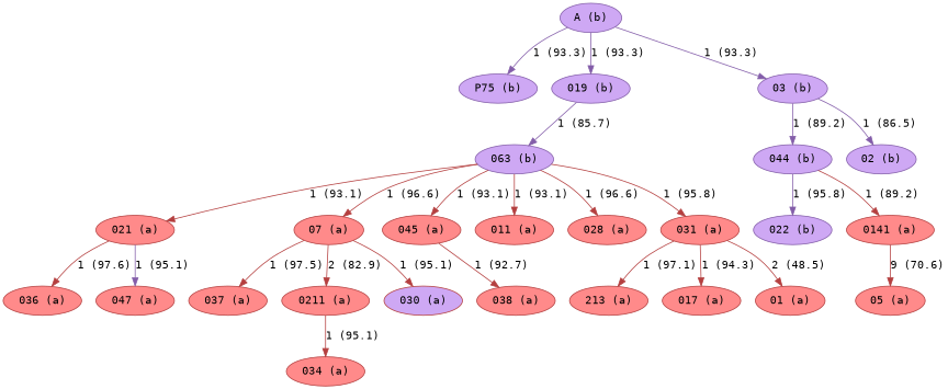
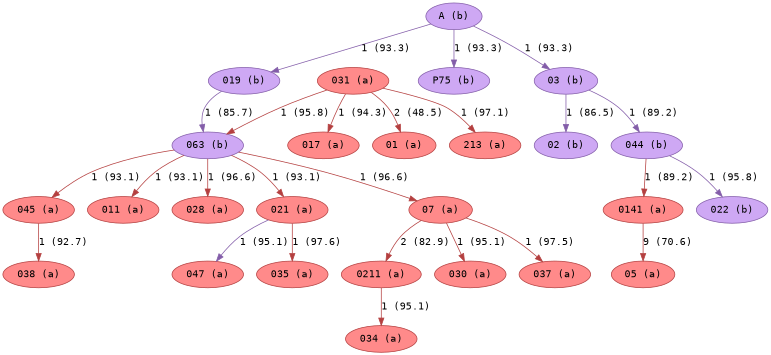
  strict digraph {
    fontname="DejaVu Sans Mono"
    node [color="#b43f3f" fillcolor="#FF8A8A" fontname="DejaVu Sans Mono" style=filled]
    edge [color="#b43f3f" fontname="DejaVu Sans Mono"]
    n1 [label="213 (a)"]
    "021 (a)"
-   "036 (a)"
+   "036 (a)" [label="035 (a)"]
    "047 (a)"
    "07 (a)"
    "037 (a)"
    "0211 (a)"
-   "030 (a)" [fillcolor="#CEA8F4"]
+   "030 (a)"
    "034 (a)"
    "022 (b)" [color="#835da9" fillcolor="#CEA8F4"]
    "0141 (a)"
    "05 (a)"
    "044 (b)" [color="#835da9" fillcolor="#CEA8F4"]
    "A (b)" [color="#835da9" fillcolor="#CEA8F4"]
    "P75 (b)" [color="#835da9" fillcolor="#CEA8F4"]
    "019 (b)" [color="#835da9" fillcolor="#CEA8F4"]
    "03 (b)" [color="#835da9" fillcolor="#CEA8F4"]
    "063 (b)" [color="#835da9" fillcolor="#CEA8F4"]
    "02 (b)" [color="#835da9" fillcolor="#CEA8F4"]
    "045 (a)"
    "038 (a)"
    "011 (a)"
    "028 (a)"
    "031 (a)"
    "017 (a)"
    "01 (a)"
    "021 (a)" -> "036 (a)" [label="1 (97.6)"]
    "021 (a)" -> "047 (a)" [color="#835da9" label="1 (95.1)"]
    "07 (a)" -> "037 (a)" [label="1 (97.5)"]
    "07 (a)" -> "0211 (a)" [label="2 (82.9)"]
    "07 (a)" -> "030 (a)" [label="1 (95.1)"]
    "0211 (a)" -> "034 (a)" [label="1 (95.1)"]
    "0141 (a)" -> "05 (a)" [label="9 (70.6)"]
    "044 (b)" -> "022 (b)" [color="#835da9" label="1 (95.8)"]
    "044 (b)" -> "0141 (a)" [label="1 (89.2)"]
    "A (b)" -> "P75 (b)" [color="#835da9" label="1 (93.3)"]
    "A (b)" -> "019 (b)" [color="#835da9" label="1 (93.3)"]
    "A (b)" -> "03 (b)" [color="#835da9" label="1 (93.3)"]
    "019 (b)" -> "063 (b)" [color="#835da9" label="1 (85.7)"]
    "03 (b)" -> "044 (b)" [color="#835da9" label="1 (89.2)"]
    "03 (b)" -> "02 (b)" [color="#835da9" label="1 (86.5)"]
    "063 (b)" -> "021 (a)" [label="1 (93.1)"]
    "063 (b)" -> "07 (a)" [label="1 (96.6)"]
    "063 (b)" -> "045 (a)" [label="1 (93.1)"]
    "063 (b)" -> "011 (a)" [label="1 (93.1)"]
    "063 (b)" -> "028 (a)" [label="1 (96.6)"]
-   "063 (b)" -> "031 (a)" [label="1 (95.8)"]
+   "031 (a)" -> "063 (b)" [label="1 (95.8)"]
    "045 (a)" -> "038 (a)" [label="1 (92.7)"]
    "031 (a)" -> n1 [label="1 (97.1)"]
    "031 (a)" -> "017 (a)" [label="1 (94.3)"]
    "031 (a)" -> "01 (a)" [label="2 (48.5)"]
  }
